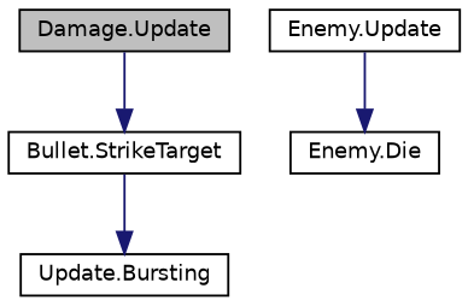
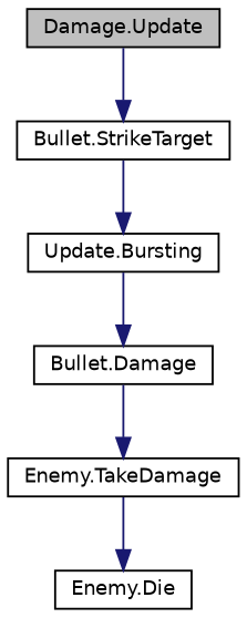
  digraph {
    rankdir=TB
    node [color=black fillcolor=white fontname=Helvetica fontsize=10 shape=record style=filled]
    edge [color=midnightblue fontname=Helvetica fontsize=10 labelfontname=Helvetica labelfontsize=10 style=solid]
    n1 [fillcolor=grey75 fontcolor=black height=0.2 label="Damage.Update" width=0.4]
    n2 [height=0.2 label="Bullet.StrikeTarget" width=0.4]
    n3 [height=0.2 label="Update.Bursting" width=0.4]
-   n5 [height=0.2 label="Enemy.Update" width=0.4]
+   n4 [height=0.2 label="Bullet.Damage" width=0.4]
+   n5 [height=0.2 label="Enemy.TakeDamage" width=0.4]
    n6 [height=0.2 label="Enemy.Die" width=0.4]
    n1 -> n2
    n2 -> n3
+   n3 -> n4
+   n4 -> n5
    n5 -> n6
  }
